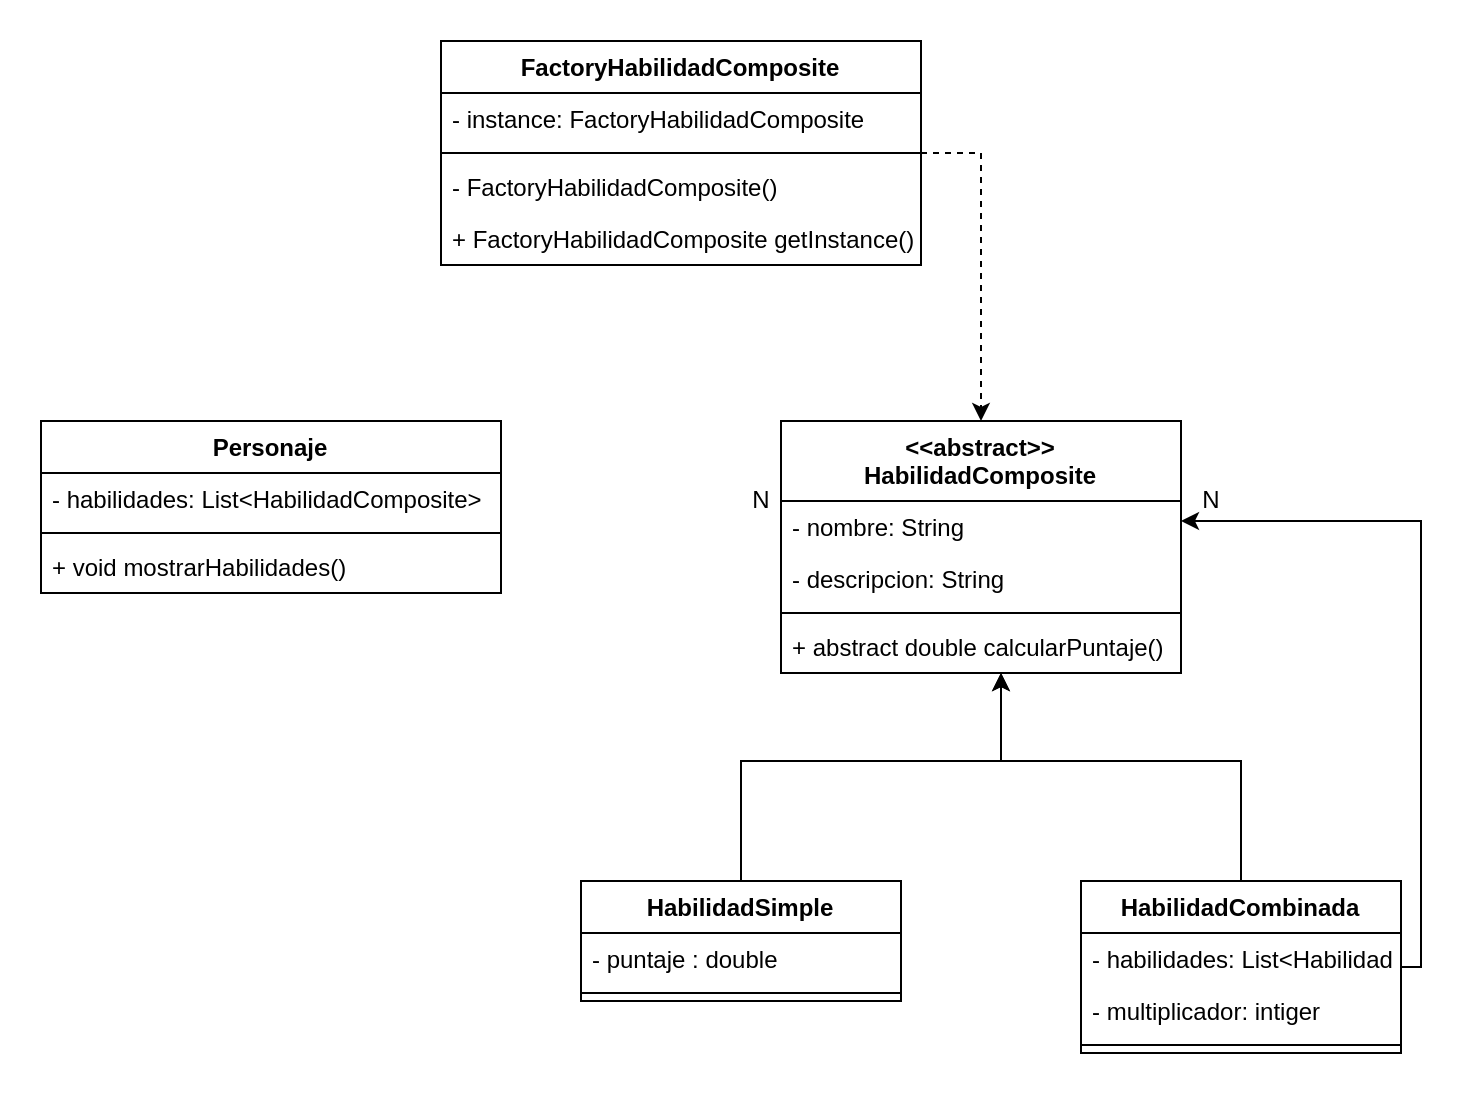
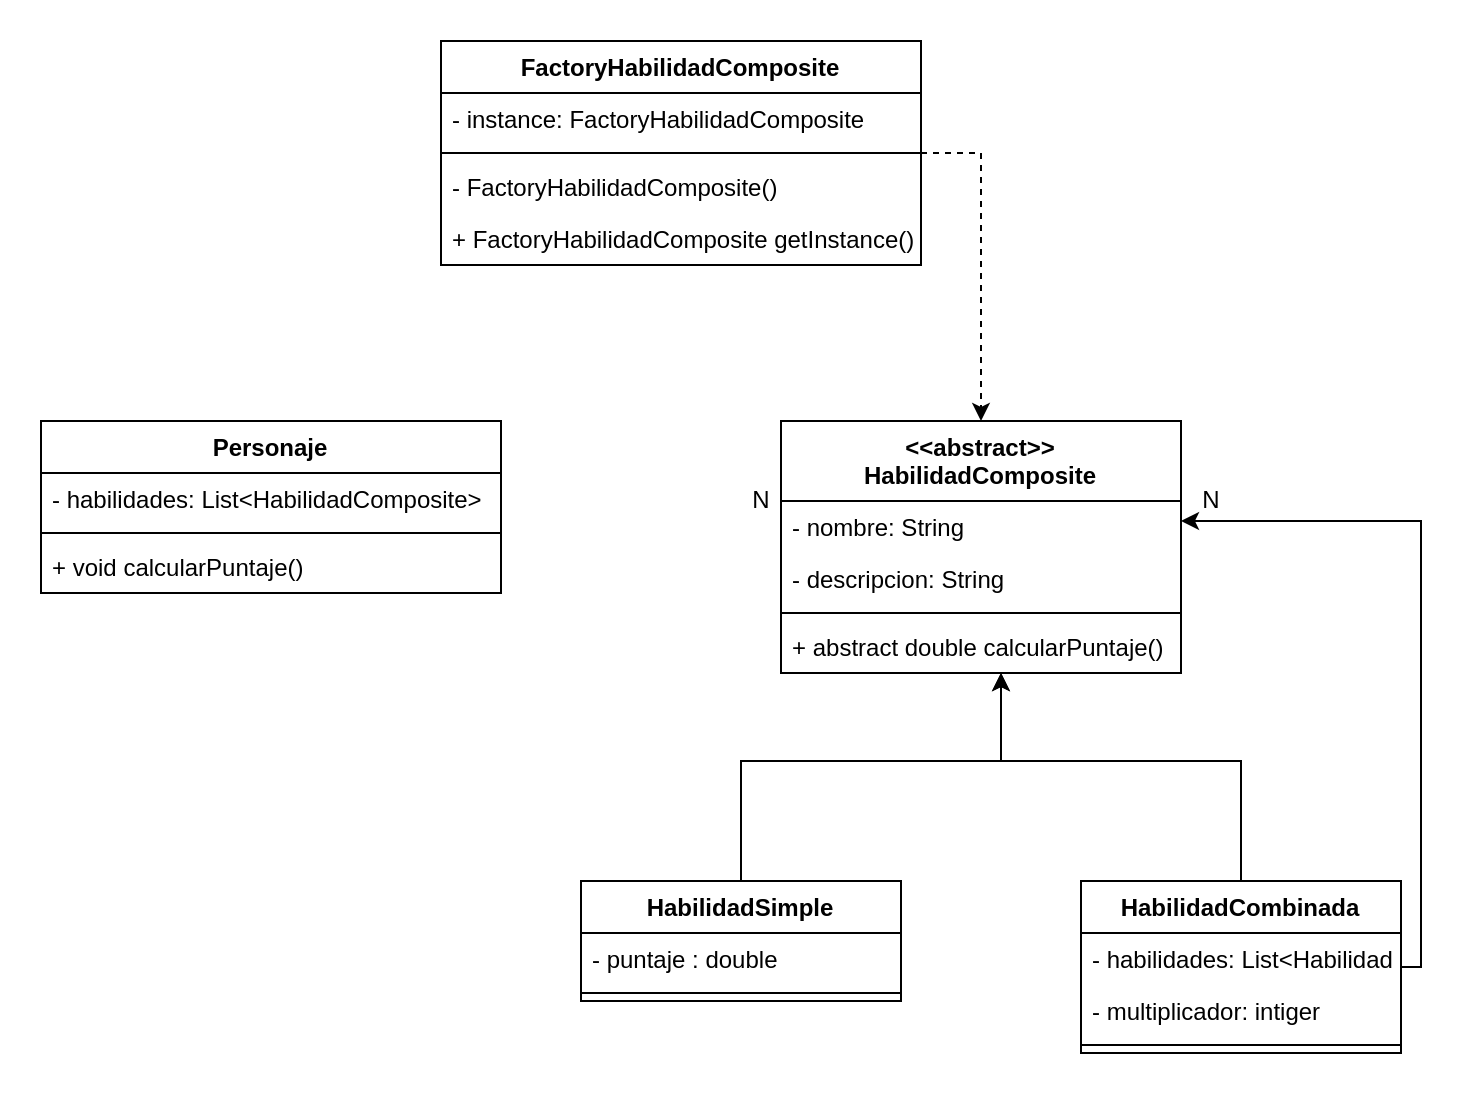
  <mxCell id="0" />
  <mxCell id="1" parent="0" />
  <mxCell id="2" style="edgeStyle=orthogonalEdgeStyle;rounded=0;orthogonalLoop=1;jettySize=auto;html=1;" edge="1" parent="1" source="3" target="12"><mxGeometry relative="1" as="geometry"><Array as="points"><mxPoint x="370" y="380" /><mxPoint x="500" y="380" /></Array></mxGeometry></mxCell>
  <mxCell id="3" value="HabilidadSimple" style="swimlane;fontStyle=1;align=center;verticalAlign=top;childLayout=stackLayout;horizontal=1;startSize=26;horizontalStack=0;resizeParent=1;resizeParentMax=0;resizeLast=0;collapsible=1;marginBottom=0;" vertex="1" parent="1"><mxGeometry x="290" y="440" width="160" height="60" as="geometry" /></mxCell>
  <mxCell id="4" value="- puntaje : double" style="text;strokeColor=none;fillColor=none;align=left;verticalAlign=top;spacingLeft=4;spacingRight=4;overflow=hidden;rotatable=0;points=[[0,0.5],[1,0.5]];portConstraint=eastwest;" vertex="1" parent="3"><mxGeometry y="26" width="160" height="26" as="geometry" /></mxCell>
  <mxCell id="5" value="" style="line;strokeWidth=1;fillColor=none;align=left;verticalAlign=middle;spacingTop=-1;spacingLeft=3;spacingRight=3;rotatable=0;labelPosition=right;points=[];portConstraint=eastwest;strokeColor=inherit;" vertex="1" parent="3"><mxGeometry y="52" width="160" height="8" as="geometry" /></mxCell>
  <mxCell id="6" style="edgeStyle=orthogonalEdgeStyle;rounded=0;orthogonalLoop=1;jettySize=auto;html=1;" edge="1" parent="1" source="8" target="12"><mxGeometry relative="1" as="geometry"><Array as="points"><mxPoint x="620" y="380" /><mxPoint x="500" y="380" /></Array></mxGeometry></mxCell>
  <mxCell id="7" style="edgeStyle=orthogonalEdgeStyle;rounded=0;orthogonalLoop=1;jettySize=auto;html=1;" edge="1" parent="1" source="8" target="12"><mxGeometry relative="1" as="geometry"><Array as="points"><mxPoint x="710" y="483" /><mxPoint x="710" y="260" /></Array></mxGeometry></mxCell>
  <mxCell id="8" value="HabilidadCombinada" style="swimlane;fontStyle=1;align=center;verticalAlign=top;childLayout=stackLayout;horizontal=1;startSize=26;horizontalStack=0;resizeParent=1;resizeParentMax=0;resizeLast=0;collapsible=1;marginBottom=0;" vertex="1" parent="1"><mxGeometry x="540" y="440" width="160" height="86" as="geometry" /></mxCell>
  <mxCell id="9" value="- habilidades: List&lt;HabilidadComposite&gt;" style="text;strokeColor=none;fillColor=none;align=left;verticalAlign=top;spacingLeft=4;spacingRight=4;overflow=hidden;rotatable=0;points=[[0,0.5],[1,0.5]];portConstraint=eastwest;" vertex="1" parent="8"><mxGeometry y="26" width="160" height="26" as="geometry" /></mxCell>
  <mxCell id="10" value="- multiplicador: intiger" style="text;strokeColor=none;fillColor=none;align=left;verticalAlign=top;spacingLeft=4;spacingRight=4;overflow=hidden;rotatable=0;points=[[0,0.5],[1,0.5]];portConstraint=eastwest;" vertex="1" parent="8"><mxGeometry y="52" width="160" height="26" as="geometry" /></mxCell>
  <mxCell id="11" value="" style="line;strokeWidth=1;fillColor=none;align=left;verticalAlign=middle;spacingTop=-1;spacingLeft=3;spacingRight=3;rotatable=0;labelPosition=right;points=[];portConstraint=eastwest;strokeColor=inherit;" vertex="1" parent="8"><mxGeometry y="78" width="160" height="8" as="geometry" /></mxCell>
  <mxCell id="12" value="&lt;&lt;abstract&gt;&gt;&#10;HabilidadComposite" style="swimlane;fontStyle=1;align=center;verticalAlign=top;childLayout=stackLayout;horizontal=1;startSize=40;horizontalStack=0;resizeParent=1;resizeParentMax=0;resizeLast=0;collapsible=1;marginBottom=0;" vertex="1" parent="1"><mxGeometry x="390" y="210" width="200" height="126" as="geometry" /></mxCell>
  <mxCell id="13" value="- nombre: String" style="text;strokeColor=none;fillColor=none;align=left;verticalAlign=top;spacingLeft=4;spacingRight=4;overflow=hidden;rotatable=0;points=[[0,0.5],[1,0.5]];portConstraint=eastwest;" vertex="1" parent="12"><mxGeometry y="40" width="200" height="26" as="geometry" /></mxCell>
  <mxCell id="14" value="- descripcion: String" style="text;strokeColor=none;fillColor=none;align=left;verticalAlign=top;spacingLeft=4;spacingRight=4;overflow=hidden;rotatable=0;points=[[0,0.5],[1,0.5]];portConstraint=eastwest;" vertex="1" parent="12"><mxGeometry y="66" width="200" height="26" as="geometry" /></mxCell>
  <mxCell id="15" value="" style="line;strokeWidth=1;fillColor=none;align=left;verticalAlign=middle;spacingTop=-1;spacingLeft=3;spacingRight=3;rotatable=0;labelPosition=right;points=[];portConstraint=eastwest;strokeColor=inherit;" vertex="1" parent="12"><mxGeometry y="92" width="200" height="8" as="geometry" /></mxCell>
  <mxCell id="16" value="+ abstract double calcularPuntaje()" style="text;strokeColor=none;fillColor=none;align=left;verticalAlign=top;spacingLeft=4;spacingRight=4;overflow=hidden;rotatable=0;points=[[0,0.5],[1,0.5]];portConstraint=eastwest;" vertex="1" parent="12"><mxGeometry y="100" width="200" height="26" as="geometry" /></mxCell>
  <mxCell id="17" value="Personaje" style="swimlane;fontStyle=1;align=center;verticalAlign=top;childLayout=stackLayout;horizontal=1;startSize=26;horizontalStack=0;resizeParent=1;resizeParentMax=0;resizeLast=0;collapsible=1;marginBottom=0;" vertex="1" parent="1"><mxGeometry x="20" y="210" width="230" height="86" as="geometry" /></mxCell>
  <mxCell id="18" value="- habilidades: List&lt;HabilidadComposite&gt;" style="text;strokeColor=none;fillColor=none;align=left;verticalAlign=top;spacingLeft=4;spacingRight=4;overflow=hidden;rotatable=0;points=[[0,0.5],[1,0.5]];portConstraint=eastwest;" vertex="1" parent="17"><mxGeometry y="26" width="230" height="26" as="geometry" /></mxCell>
  <mxCell id="19" value="" style="line;strokeWidth=1;fillColor=none;align=left;verticalAlign=middle;spacingTop=-1;spacingLeft=3;spacingRight=3;rotatable=0;labelPosition=right;points=[];portConstraint=eastwest;strokeColor=inherit;" vertex="1" parent="17"><mxGeometry y="52" width="230" height="8" as="geometry" /></mxCell>
- <mxCell id="20" value="+ void mostrarHabilidades()" style="text;strokeColor=none;fillColor=none;align=left;verticalAlign=top;spacingLeft=4;spacingRight=4;overflow=hidden;rotatable=0;points=[[0,0.5],[1,0.5]];portConstraint=eastwest;" vertex="1" parent="17"><mxGeometry y="60" width="230" height="26" as="geometry" /></mxCell>
+ <mxCell id="20" value="+ void calcularPuntaje()" style="text;strokeColor=none;fillColor=none;align=left;verticalAlign=top;spacingLeft=4;spacingRight=4;overflow=hidden;rotatable=0;points=[[0,0.5],[1,0.5]];portConstraint=eastwest;" vertex="1" parent="17"><mxGeometry y="60" width="230" height="26" as="geometry" /></mxCell>
  <mxCell id="21" value="N" style="text;html=1;align=center;verticalAlign=middle;resizable=0;points=[];autosize=1;strokeColor=none;fillColor=none;" vertex="1" parent="1"><mxGeometry x="590" y="235" width="30" height="30" as="geometry" /></mxCell>
  <mxCell id="22" value="N" style="text;html=1;align=center;verticalAlign=middle;resizable=0;points=[];autosize=1;strokeColor=none;fillColor=none;" vertex="1" parent="1"><mxGeometry x="365" y="235" width="30" height="30" as="geometry" /></mxCell>
  <mxCell id="23" style="edgeStyle=orthogonalEdgeStyle;rounded=0;orthogonalLoop=1;jettySize=auto;html=1;dashed=1;" edge="1" parent="1" source="24" target="12"><mxGeometry relative="1" as="geometry"><Array as="points"><mxPoint x="490" y="76" /></Array></mxGeometry></mxCell>
  <mxCell id="24" value="FactoryHabilidadComposite" style="swimlane;fontStyle=1;align=center;verticalAlign=top;childLayout=stackLayout;horizontal=1;startSize=26;horizontalStack=0;resizeParent=1;resizeParentMax=0;resizeLast=0;collapsible=1;marginBottom=0;" vertex="1" parent="1"><mxGeometry x="220" y="20" width="240" height="112" as="geometry" /></mxCell>
  <mxCell id="25" value="- instance: FactoryHabilidadComposite" style="text;strokeColor=none;fillColor=none;align=left;verticalAlign=top;spacingLeft=4;spacingRight=4;overflow=hidden;rotatable=0;points=[[0,0.5],[1,0.5]];portConstraint=eastwest;" vertex="1" parent="24"><mxGeometry y="26" width="240" height="26" as="geometry" /></mxCell>
  <mxCell id="26" value="" style="line;strokeWidth=1;fillColor=none;align=left;verticalAlign=middle;spacingTop=-1;spacingLeft=3;spacingRight=3;rotatable=0;labelPosition=right;points=[];portConstraint=eastwest;strokeColor=inherit;" vertex="1" parent="24"><mxGeometry y="52" width="240" height="8" as="geometry" /></mxCell>
  <mxCell id="27" value="- FactoryHabilidadComposite()" style="text;strokeColor=none;fillColor=none;align=left;verticalAlign=top;spacingLeft=4;spacingRight=4;overflow=hidden;rotatable=0;points=[[0,0.5],[1,0.5]];portConstraint=eastwest;" vertex="1" parent="24"><mxGeometry y="60" width="240" height="26" as="geometry" /></mxCell>
  <mxCell id="28" value="+ FactoryHabilidadComposite getInstance()" style="text;strokeColor=none;fillColor=none;align=left;verticalAlign=top;spacingLeft=4;spacingRight=4;overflow=hidden;rotatable=0;points=[[0,0.5],[1,0.5]];portConstraint=eastwest;" vertex="1" parent="24"><mxGeometry y="86" width="240" height="26" as="geometry" /></mxCell>
